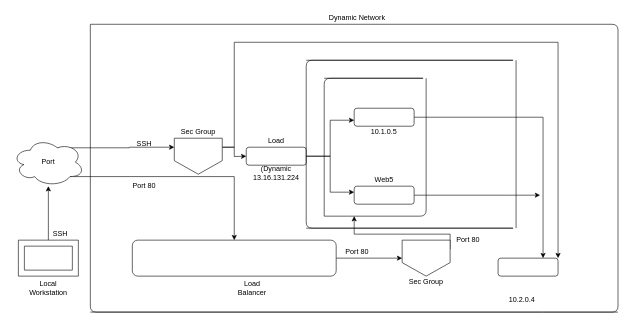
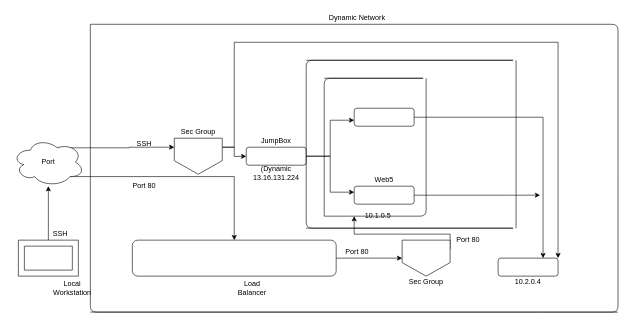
  <mxCell id="0" />
  <mxCell id="1" parent="0" />
  <mxCell id="2" style="edgeStyle=orthogonalEdgeStyle;rounded=0;orthogonalLoop=1;jettySize=auto;html=1;exitX=0.5;exitY=0;exitDx=0;exitDy=0;exitPerimeter=0;entryX=0.5;entryY=1;entryDx=0;entryDy=0;entryPerimeter=0;" parent="1" source="3" target="6" edge="1"><mxGeometry relative="1" as="geometry" /></mxCell>
  <mxCell id="3" value="" style="verticalLabelPosition=bottom;verticalAlign=top;html=1;shape=mxgraph.basic.frame;dx=10;" parent="1" vertex="1"><mxGeometry x="30" y="400" width="100" height="60" as="geometry" /></mxCell>
  <mxCell id="4" style="edgeStyle=orthogonalEdgeStyle;rounded=0;orthogonalLoop=1;jettySize=auto;html=1;exitX=0.8;exitY=0.8;exitDx=0;exitDy=0;exitPerimeter=0;" parent="1" source="6" target="8" edge="1"><mxGeometry relative="1" as="geometry"><mxPoint x="350" y="440" as="targetPoint" /></mxGeometry></mxCell>
  <mxCell id="5" style="edgeStyle=orthogonalEdgeStyle;rounded=0;orthogonalLoop=1;jettySize=auto;html=1;exitX=0.625;exitY=0.2;exitDx=0;exitDy=0;exitPerimeter=0;entryX=0;entryY=0.25;entryDx=0;entryDy=0;" parent="1" source="6" target="16" edge="1"><mxGeometry relative="1" as="geometry" /></mxCell>
  <mxCell id="6" value="" style="ellipse;shape=cloud;whiteSpace=wrap;html=1;" parent="1" vertex="1"><mxGeometry x="20" y="230" width="120" height="80" as="geometry" /></mxCell>
  <mxCell id="7" style="edgeStyle=orthogonalEdgeStyle;rounded=0;orthogonalLoop=1;jettySize=auto;html=1;exitX=1;exitY=0.5;exitDx=0;exitDy=0;entryX=0;entryY=0.5;entryDx=0;entryDy=0;" parent="1" source="8" target="18" edge="1"><mxGeometry relative="1" as="geometry" /></mxCell>
  <mxCell id="8" value="" style="rounded=1;whiteSpace=wrap;html=1;" parent="1" vertex="1"><mxGeometry x="220" y="400" width="340" height="60" as="geometry" /></mxCell>
  <mxCell id="9" value="Load Balancer" style="text;html=1;strokeColor=none;fillColor=none;align=center;verticalAlign=middle;whiteSpace=wrap;rounded=0;" parent="1" vertex="1"><mxGeometry x="400" y="470" width="40" height="20" as="geometry" /></mxCell>
- <mxCell id="10" value="Local Workstation" style="text;html=1;strokeColor=none;fillColor=none;align=center;verticalAlign=middle;whiteSpace=wrap;rounded=0;" parent="1" vertex="1"><mxGeometry x="60" y="470" width="40" height="20" as="geometry" /></mxCell>
+ <mxCell id="10" value="Local Workstation" style="text;html=1;strokeColor=none;fillColor=none;align=center;verticalAlign=middle;whiteSpace=wrap;rounded=0;" parent="1" vertex="1"><mxGeometry x="100" y="470" width="40" height="20" as="geometry" /></mxCell>
  <mxCell id="11" value="SSH" style="text;html=1;strokeColor=none;fillColor=none;align=center;verticalAlign=middle;whiteSpace=wrap;rounded=0;" parent="1" vertex="1"><mxGeometry x="80" y="380" width="40" height="20" as="geometry" /></mxCell>
  <mxCell id="12" value="Port" style="text;html=1;strokeColor=none;fillColor=none;align=center;verticalAlign=middle;whiteSpace=wrap;rounded=0;" parent="1" vertex="1"><mxGeometry x="60" y="260" width="40" height="20" as="geometry" /></mxCell>
  <mxCell id="13" value="Port 80" style="text;html=1;strokeColor=none;fillColor=none;align=center;verticalAlign=middle;whiteSpace=wrap;rounded=0;" parent="1" vertex="1"><mxGeometry x="210" y="300" width="60" height="20" as="geometry" /></mxCell>
  <mxCell id="14" style="edgeStyle=orthogonalEdgeStyle;rounded=0;orthogonalLoop=1;jettySize=auto;html=1;exitX=1;exitY=0.25;exitDx=0;exitDy=0;entryX=0;entryY=0.5;entryDx=0;entryDy=0;" parent="1" source="16" edge="1"><mxGeometry relative="1" as="geometry"><mxPoint x="410" y="260" as="targetPoint" /></mxGeometry></mxCell>
  <mxCell id="15" style="edgeStyle=orthogonalEdgeStyle;rounded=0;orthogonalLoop=1;jettySize=auto;html=1;exitX=1;exitY=0.25;exitDx=0;exitDy=0;entryX=1;entryY=0;entryDx=0;entryDy=0;" parent="1" source="16" target="31" edge="1"><mxGeometry relative="1" as="geometry"><mxPoint x="950" y="430" as="targetPoint" /><Array as="points"><mxPoint x="390" y="245" /><mxPoint x="390" y="70" /><mxPoint x="930" y="70" /></Array></mxGeometry></mxCell>
  <mxCell id="16" value="" style="shape=offPageConnector;whiteSpace=wrap;html=1;" parent="1" vertex="1"><mxGeometry x="290" y="230" width="80" height="60" as="geometry" /></mxCell>
  <mxCell id="17" style="edgeStyle=orthogonalEdgeStyle;rounded=0;orthogonalLoop=1;jettySize=auto;html=1;exitX=1;exitY=0.25;exitDx=0;exitDy=0;" parent="1" source="18" edge="1"><mxGeometry relative="1" as="geometry"><mxPoint x="590" y="360" as="targetPoint" /><Array as="points"><mxPoint x="750" y="390" /><mxPoint x="590" y="390" /></Array></mxGeometry></mxCell>
  <mxCell id="18" value="" style="shape=offPageConnector;whiteSpace=wrap;html=1;" parent="1" vertex="1"><mxGeometry x="670" y="400" width="80" height="60" as="geometry" /></mxCell>
  <mxCell id="19" value="Sec Group" style="text;html=1;strokeColor=none;fillColor=none;align=center;verticalAlign=middle;whiteSpace=wrap;rounded=0;" parent="1" vertex="1"><mxGeometry x="300" y="210" width="60" height="20" as="geometry" /></mxCell>
  <mxCell id="20" value="Sec Group" style="text;html=1;strokeColor=none;fillColor=none;align=center;verticalAlign=middle;whiteSpace=wrap;rounded=0;" parent="1" vertex="1"><mxGeometry x="680" y="460" width="60" height="20" as="geometry" /></mxCell>
  <mxCell id="21" value="SSH" style="text;html=1;strokeColor=none;fillColor=none;align=center;verticalAlign=middle;whiteSpace=wrap;rounded=0;" parent="1" vertex="1"><mxGeometry x="220" y="230" width="40" height="20" as="geometry" /></mxCell>
  <mxCell id="22" value="" style="endArrow=none;html=1;" parent="1" edge="1"><mxGeometry width="50" height="50" relative="1" as="geometry"><mxPoint x="1030" y="520" as="sourcePoint" /><mxPoint x="150" y="40" as="targetPoint" /><Array as="points"><mxPoint x="900" y="520" /><mxPoint x="1030" y="520" /><mxPoint x="1030" y="280" /><mxPoint x="1030" y="40" /></Array></mxGeometry></mxCell>
  <mxCell id="23" value="" style="endArrow=none;html=1;" parent="1" edge="1"><mxGeometry width="50" height="50" relative="1" as="geometry"><mxPoint x="150" y="520" as="sourcePoint" /><mxPoint x="150" y="40" as="targetPoint" /><Array as="points"><mxPoint x="910" y="520" /><mxPoint x="150" y="520" /></Array></mxGeometry></mxCell>
  <mxCell id="24" style="edgeStyle=orthogonalEdgeStyle;rounded=0;orthogonalLoop=1;jettySize=auto;html=1;exitX=1;exitY=0.5;exitDx=0;exitDy=0;" parent="1" edge="1"><mxGeometry relative="1" as="geometry"><mxPoint x="590" y="320" as="targetPoint" /><mxPoint x="510" y="260" as="sourcePoint" /><Array as="points"><mxPoint x="550" y="260" /></Array></mxGeometry></mxCell>
  <mxCell id="25" style="edgeStyle=orthogonalEdgeStyle;rounded=0;orthogonalLoop=1;jettySize=auto;html=1;exitX=1;exitY=0.5;exitDx=0;exitDy=0;" parent="1" edge="1"><mxGeometry relative="1" as="geometry"><mxPoint x="590" y="200" as="targetPoint" /><mxPoint x="510" y="260" as="sourcePoint" /><Array as="points"><mxPoint x="550" y="200" /></Array></mxGeometry></mxCell>
  <mxCell id="26" value="" style="rounded=1;whiteSpace=wrap;html=1;" parent="1" vertex="1"><mxGeometry x="410" y="245" width="100" height="30" as="geometry" /></mxCell>
  <mxCell id="27" value="" style="rounded=1;whiteSpace=wrap;html=1;" parent="1" vertex="1"><mxGeometry x="590" y="180" width="100" height="30" as="geometry" /></mxCell>
  <mxCell id="28" style="edgeStyle=orthogonalEdgeStyle;rounded=0;orthogonalLoop=1;jettySize=auto;html=1;exitX=1;exitY=0.5;exitDx=0;exitDy=0;" parent="1" source="29" edge="1"><mxGeometry relative="1" as="geometry"><mxPoint x="900" y="325" as="targetPoint" /><Array as="points"><mxPoint x="840" y="325" /><mxPoint x="840" y="325" /></Array></mxGeometry></mxCell>
  <mxCell id="29" value="" style="rounded=1;whiteSpace=wrap;html=1;" parent="1" vertex="1"><mxGeometry x="590" y="310" width="100" height="30" as="geometry" /></mxCell>
  <mxCell id="30" style="edgeStyle=orthogonalEdgeStyle;rounded=0;orthogonalLoop=1;jettySize=auto;html=1;exitX=1;exitY=0.5;exitDx=0;exitDy=0;entryX=0.75;entryY=0;entryDx=0;entryDy=0;" parent="1" source="27" target="31" edge="1"><mxGeometry relative="1" as="geometry"><mxPoint x="990" y="195" as="targetPoint" /><mxPoint x="820" y="195" as="sourcePoint" /></mxGeometry></mxCell>
  <mxCell id="31" value="" style="rounded=1;whiteSpace=wrap;html=1;" parent="1" vertex="1"><mxGeometry x="830" y="430" width="100" height="30" as="geometry" /></mxCell>
- <mxCell id="32" value="Load" style="text;html=1;strokeColor=none;fillColor=none;align=center;verticalAlign=middle;whiteSpace=wrap;rounded=0;" parent="1" vertex="1"><mxGeometry x="440" y="225" width="40" height="20" as="geometry" /></mxCell>
+ <mxCell id="32" value="JumpBox" style="text;html=1;strokeColor=none;fillColor=none;align=center;verticalAlign=middle;whiteSpace=wrap;rounded=0;" parent="1" vertex="1"><mxGeometry x="440" y="225" width="40" height="20" as="geometry" /></mxCell>
  <mxCell id="33" value="Web5" style="text;html=1;strokeColor=none;fillColor=none;align=center;verticalAlign=middle;whiteSpace=wrap;rounded=0;" parent="1" vertex="1"><mxGeometry x="620" y="290" width="40" height="20" as="geometry" /></mxCell>
  <mxCell id="34" value="" style="endArrow=none;html=1;" parent="1" edge="1"><mxGeometry width="50" height="50" relative="1" as="geometry"><mxPoint x="710" y="130" as="sourcePoint" /><mxPoint x="540" y="360" as="targetPoint" /><Array as="points"><mxPoint x="710" y="360" /></Array></mxGeometry></mxCell>
  <mxCell id="35" value="" style="endArrow=none;html=1;" parent="1" edge="1"><mxGeometry width="50" height="50" relative="1" as="geometry"><mxPoint x="540" y="130" as="sourcePoint" /><mxPoint x="540" y="360" as="targetPoint" /><Array as="points"><mxPoint x="710" y="130" /><mxPoint x="540" y="130" /></Array></mxGeometry></mxCell>
  <mxCell id="36" value="" style="endArrow=none;html=1;" parent="1" edge="1"><mxGeometry width="50" height="50" relative="1" as="geometry"><mxPoint x="510" y="380" as="sourcePoint" /><mxPoint x="510" y="100" as="targetPoint" /><Array as="points"><mxPoint x="860" y="380" /><mxPoint x="510" y="380" /><mxPoint x="510" y="100" /><mxPoint x="860" y="100" /></Array></mxGeometry></mxCell>
  <mxCell id="37" value="" style="endArrow=none;html=1;" parent="1" edge="1"><mxGeometry width="50" height="50" relative="1" as="geometry"><mxPoint x="860" y="380" as="sourcePoint" /><mxPoint x="860" y="100" as="targetPoint" /></mxGeometry></mxCell>
  <mxCell id="38" value="Port 80" style="text;html=1;strokeColor=none;fillColor=none;align=center;verticalAlign=middle;whiteSpace=wrap;rounded=0;" parent="1" vertex="1"><mxGeometry x="570" y="410" width="50" height="20" as="geometry" /></mxCell>
  <mxCell id="39" value="Port 80" style="text;html=1;strokeColor=none;fillColor=none;align=center;verticalAlign=middle;whiteSpace=wrap;rounded=0;" parent="1" vertex="1"><mxGeometry x="730" y="390" width="100" height="20" as="geometry" /></mxCell>
  <mxCell id="40" value="Dynamic Network" style="text;html=1;strokeColor=none;fillColor=none;align=center;verticalAlign=middle;whiteSpace=wrap;rounded=0;" parent="1" vertex="1"><mxGeometry x="415" y="20" width="360" height="20" as="geometry" /></mxCell>
  <mxCell id="41" value="(Dynamic 13.16.131.224" style="text;html=1;strokeColor=none;fillColor=none;align=center;verticalAlign=middle;whiteSpace=wrap;rounded=0;" vertex="1" parent="1"><mxGeometry x="440" y="275" width="40" height="25" as="geometry" /></mxCell>
- <mxCell id="42" value="10.1.0.5" style="text;html=1;strokeColor=none;fillColor=none;align=center;verticalAlign=middle;whiteSpace=wrap;rounded=0;" vertex="1" parent="1"><mxGeometry x="620" y="210" width="40" height="20" as="geometry" /></mxCell>
- <mxCell id="43" value="10.2.0.4" style="text;html=1;strokeColor=none;fillColor=none;align=center;verticalAlign=middle;whiteSpace=wrap;rounded=0;" vertex="1" parent="1"><mxGeometry x="850" y="490" width="40" height="20" as="geometry" /></mxCell>
+ <mxCell id="42" value="10.1.0.5" style="text;html=1;strokeColor=none;fillColor=none;align=center;verticalAlign=middle;whiteSpace=wrap;rounded=0;" vertex="1" parent="1"><mxGeometry x="610" y="350" width="40" height="20" as="geometry" /></mxCell>
+ <mxCell id="43" value="10.2.0.4" style="text;html=1;strokeColor=none;fillColor=none;align=center;verticalAlign=middle;whiteSpace=wrap;rounded=0;" vertex="1" parent="1"><mxGeometry x="860" y="460" width="40" height="20" as="geometry" /></mxCell>
